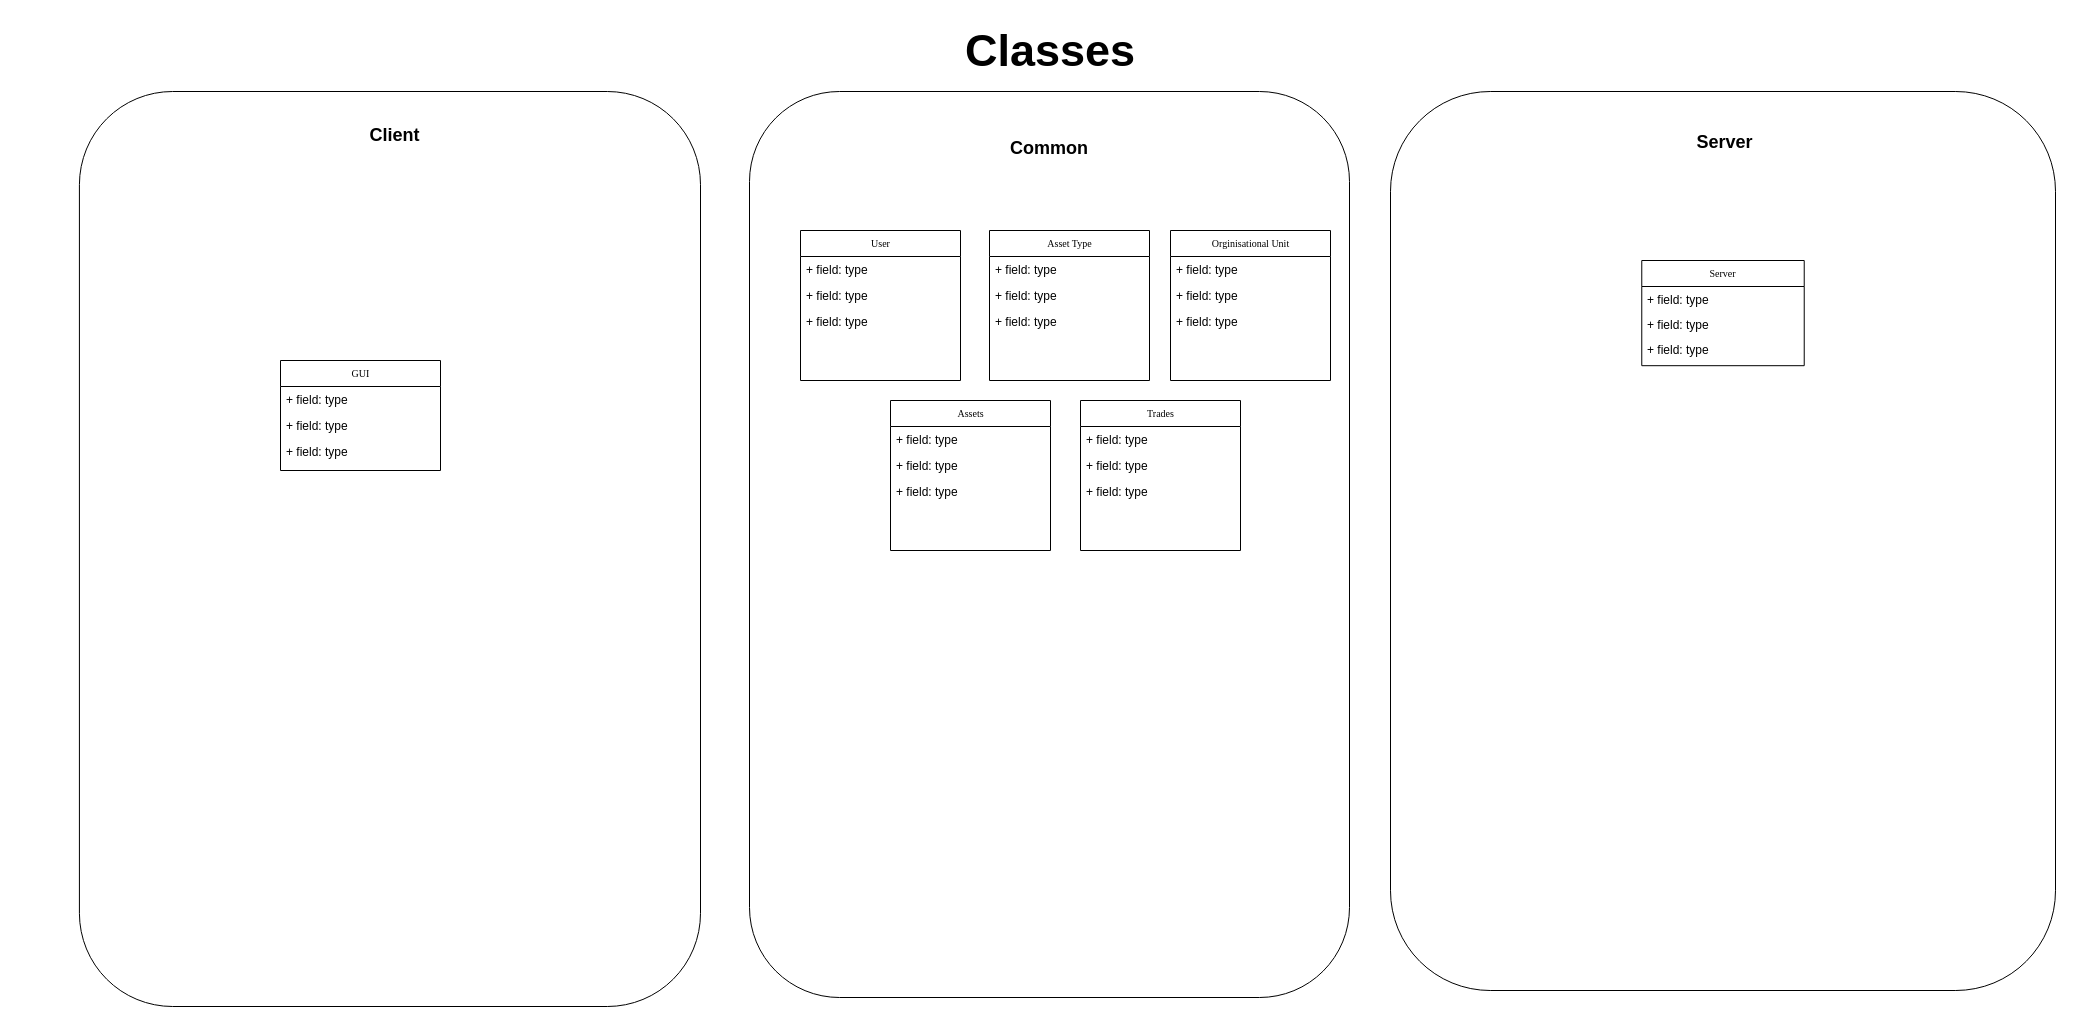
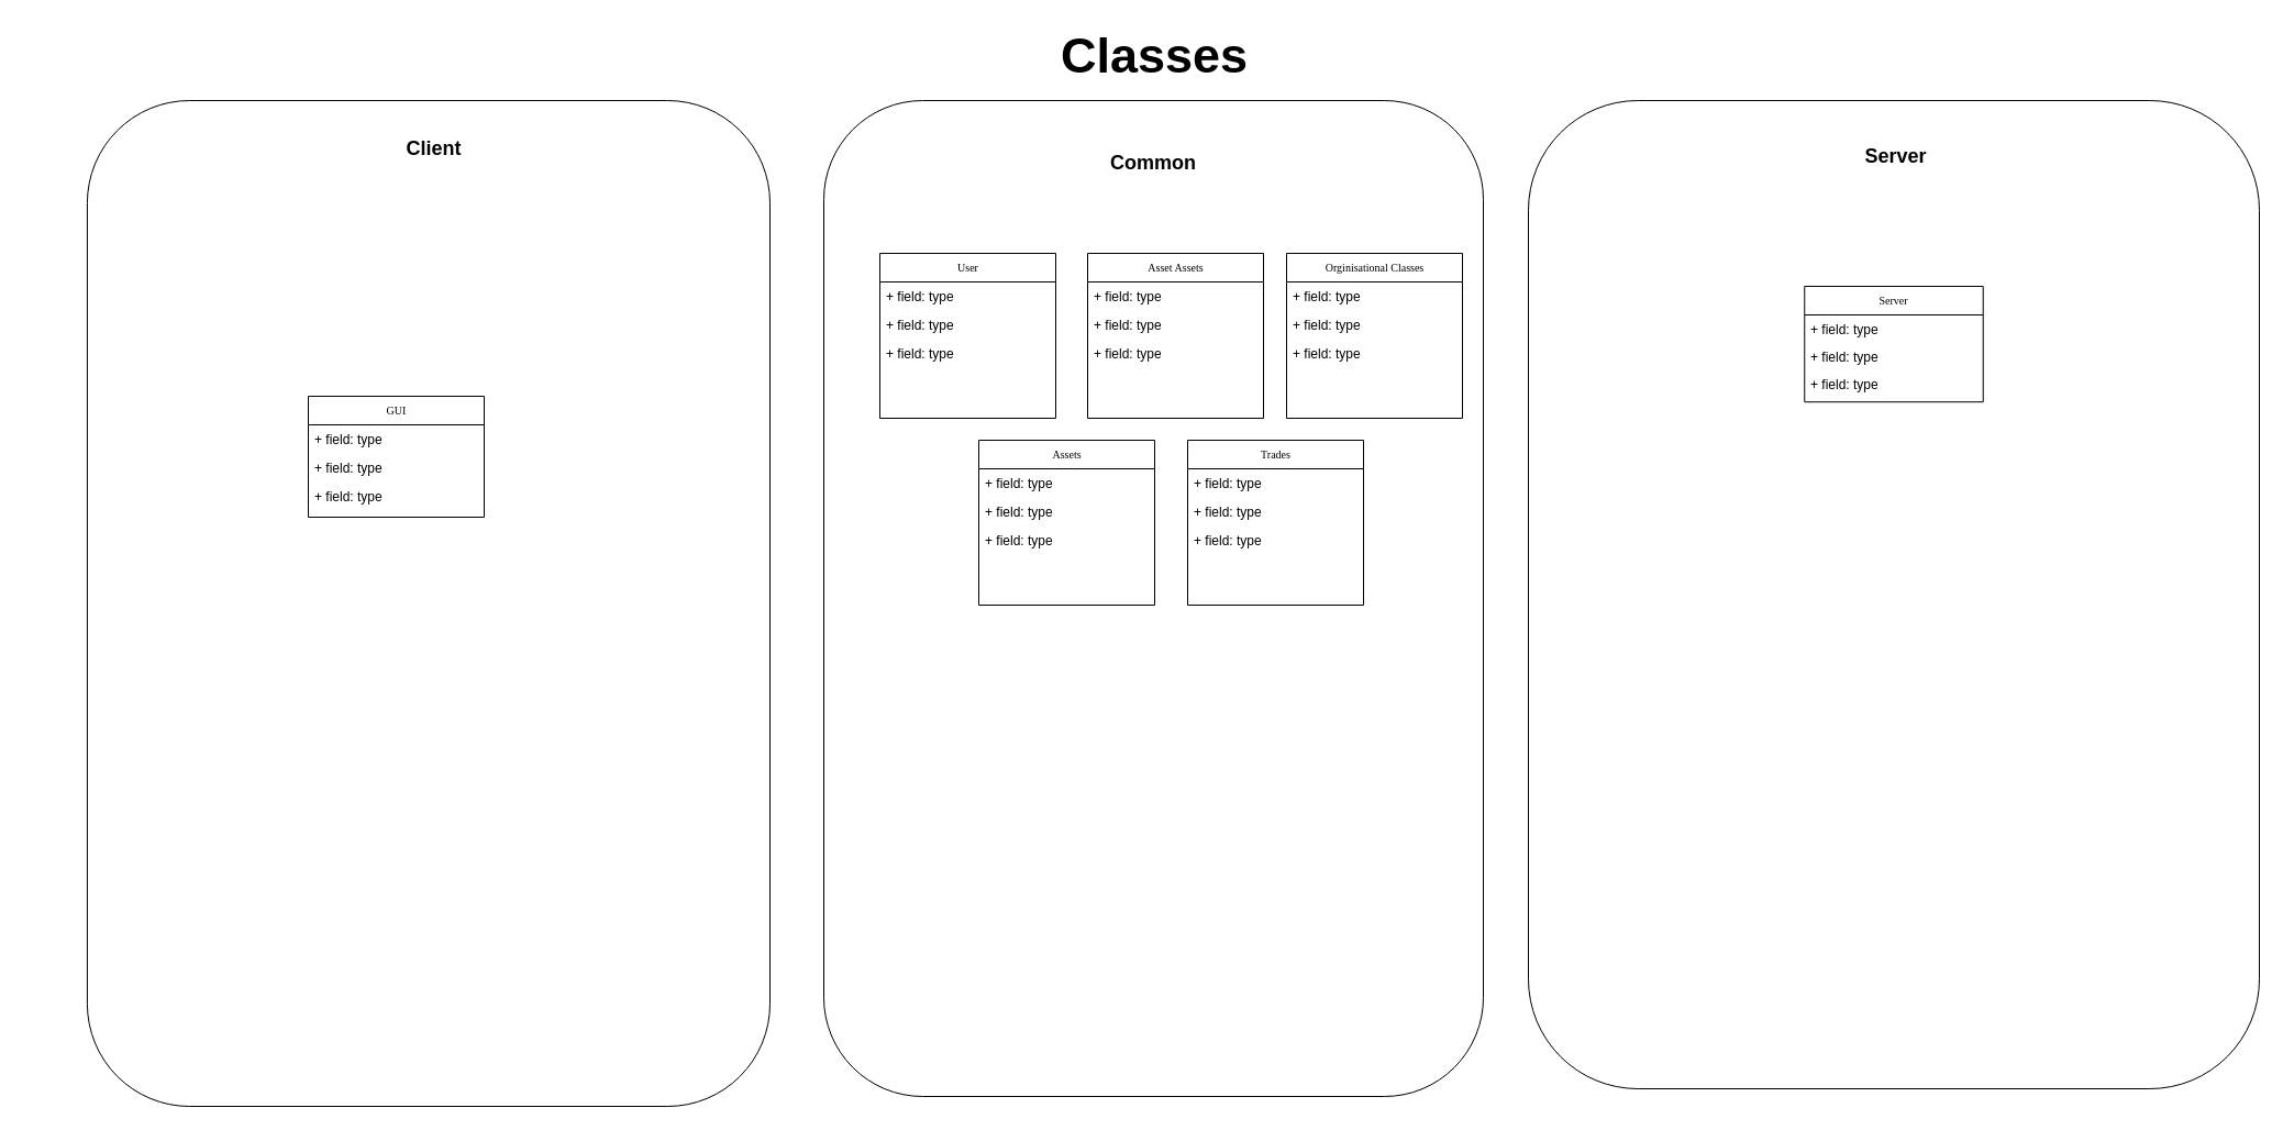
  <mxCell id="0" />
  <mxCell id="1" parent="0" />
  <mxCell id="2" value="" style="group" parent="1" vertex="1" connectable="0"><mxGeometry x="20" y="91" width="680" height="915" as="geometry" /></mxCell>
  <mxCell id="3" value="" style="group" parent="2" vertex="1" connectable="0"><mxGeometry x="58.923" width="621.077" height="915.0" as="geometry" /></mxCell>
  <mxCell id="4" value="" style="rounded=1;whiteSpace=wrap;html=1;" parent="3" vertex="1"><mxGeometry width="621.077" height="915.0" as="geometry" /></mxCell>
  <mxCell id="5" value="&lt;font style=&quot;font-size: 18px&quot;&gt;&lt;b&gt;Client&lt;/b&gt;&lt;/font&gt;" style="text;html=1;strokeColor=none;fillColor=none;align=center;verticalAlign=middle;whiteSpace=wrap;rounded=0;" parent="3" vertex="1"><mxGeometry x="20.925" y="21.1" width="589.227" height="46.679" as="geometry" /></mxCell>
  <mxCell id="6" value="GUI" style="swimlane;html=1;fontStyle=0;childLayout=stackLayout;horizontal=1;startSize=26;fillColor=none;horizontalStack=0;resizeParent=1;resizeLast=0;collapsible=1;marginBottom=0;swimlaneFillColor=#ffffff;rounded=0;shadow=0;comic=0;labelBackgroundColor=none;strokeWidth=1;fontFamily=Verdana;fontSize=10;align=center;" parent="3" vertex="1"><mxGeometry x="201.077" y="269" width="160" height="110" as="geometry" /></mxCell>
  <mxCell id="7" value="+ field: type" style="text;html=1;strokeColor=none;fillColor=none;align=left;verticalAlign=top;spacingLeft=4;spacingRight=4;whiteSpace=wrap;overflow=hidden;rotatable=0;points=[[0,0.5],[1,0.5]];portConstraint=eastwest;" parent="6" vertex="1"><mxGeometry y="26" width="160" height="26" as="geometry" /></mxCell>
  <mxCell id="8" value="+ field: type" style="text;html=1;strokeColor=none;fillColor=none;align=left;verticalAlign=top;spacingLeft=4;spacingRight=4;whiteSpace=wrap;overflow=hidden;rotatable=0;points=[[0,0.5],[1,0.5]];portConstraint=eastwest;" parent="6" vertex="1"><mxGeometry y="52" width="160" height="26" as="geometry" /></mxCell>
  <mxCell id="9" value="+ field: type" style="text;html=1;strokeColor=none;fillColor=none;align=left;verticalAlign=top;spacingLeft=4;spacingRight=4;whiteSpace=wrap;overflow=hidden;rotatable=0;points=[[0,0.5],[1,0.5]];portConstraint=eastwest;" parent="6" vertex="1"><mxGeometry y="78" width="160" height="26" as="geometry" /></mxCell>
  <mxCell id="10" value="" style="group" parent="1" vertex="1" connectable="0"><mxGeometry x="749" y="91" width="600" height="906" as="geometry" /></mxCell>
  <mxCell id="11" value="" style="rounded=1;whiteSpace=wrap;html=1;fontStyle=1" parent="10" vertex="1"><mxGeometry width="600" height="906" as="geometry" /></mxCell>
  <mxCell id="12" value="&lt;font style=&quot;font-size: 18px&quot;&gt;&lt;b&gt;Common&lt;/b&gt;&lt;/font&gt;&lt;span style=&quot;color: rgba(0 , 0 , 0 , 0) ; font-family: monospace ; font-size: 0px&quot;&gt;%3CmxGraphModel%3E%3Croot%3E%3CmxCell%20id%3D%220%22%2F%3E%3CmxCell%20id%3D%221%22%20parent%3D%220%22%2F%3E%3CmxCell%20id%3D%222%22%20value%3D%22%26lt%3Bfont%20style%3D%26quot%3Bfont-size%3A%2018px%26quot%3B%26gt%3B%26lt%3Bb%26gt%3BClient%26lt%3B%2Fb%26gt%3B%26lt%3B%2Ffont%26gt%3B%22%20style%3D%22text%3Bhtml%3D1%3BstrokeColor%3Dnone%3BfillColor%3Dnone%3Balign%3Dcenter%3BverticalAlign%3Dmiddle%3BwhiteSpace%3Dwrap%3Brounded%3D0%3B%22%20vertex%3D%221%22%20parent%3D%221%22%3E%3CmxGeometry%20x%3D%2250%22%20y%3D%22-1050%22%20width%3D%22270%22%20height%3D%2235%22%20as%3D%22geometry%22%2F%3E%3C%2FmxCell%3E%3C%2Froot%3E%3C%2FmxGraphModel%3E&lt;/span&gt;" style="text;html=1;strokeColor=none;fillColor=none;align=center;verticalAlign=middle;whiteSpace=wrap;rounded=0;" parent="10" vertex="1"><mxGeometry x="30" y="29.4" width="540" height="55.63" as="geometry" /></mxCell>
- <mxCell id="13" value="Orginisational Unit" style="swimlane;html=1;fontStyle=0;childLayout=stackLayout;horizontal=1;startSize=26;fillColor=none;horizontalStack=0;resizeParent=1;resizeLast=0;collapsible=1;marginBottom=0;swimlaneFillColor=#ffffff;rounded=0;shadow=0;comic=0;labelBackgroundColor=none;strokeWidth=1;fontFamily=Verdana;fontSize=10;align=center;" parent="10" vertex="1"><mxGeometry x="421" y="139" width="160" height="150" as="geometry" /></mxCell>
+ <mxCell id="13" value="Orginisational Classes" style="swimlane;html=1;fontStyle=0;childLayout=stackLayout;horizontal=1;startSize=26;fillColor=none;horizontalStack=0;resizeParent=1;resizeLast=0;collapsible=1;marginBottom=0;swimlaneFillColor=#ffffff;rounded=0;shadow=0;comic=0;labelBackgroundColor=none;strokeWidth=1;fontFamily=Verdana;fontSize=10;align=center;" parent="10" vertex="1"><mxGeometry x="421" y="139" width="160" height="150" as="geometry" /></mxCell>
  <mxCell id="14" value="+ field: type" style="text;html=1;strokeColor=none;fillColor=none;align=left;verticalAlign=top;spacingLeft=4;spacingRight=4;whiteSpace=wrap;overflow=hidden;rotatable=0;points=[[0,0.5],[1,0.5]];portConstraint=eastwest;" parent="13" vertex="1"><mxGeometry y="26" width="160" height="26" as="geometry" /></mxCell>
  <mxCell id="15" value="+ field: type" style="text;html=1;strokeColor=none;fillColor=none;align=left;verticalAlign=top;spacingLeft=4;spacingRight=4;whiteSpace=wrap;overflow=hidden;rotatable=0;points=[[0,0.5],[1,0.5]];portConstraint=eastwest;" parent="13" vertex="1"><mxGeometry y="52" width="160" height="26" as="geometry" /></mxCell>
  <mxCell id="16" value="+ field: type" style="text;html=1;strokeColor=none;fillColor=none;align=left;verticalAlign=top;spacingLeft=4;spacingRight=4;whiteSpace=wrap;overflow=hidden;rotatable=0;points=[[0,0.5],[1,0.5]];portConstraint=eastwest;" parent="13" vertex="1"><mxGeometry y="78" width="160" height="26" as="geometry" /></mxCell>
  <mxCell id="17" value="Assets" style="swimlane;html=1;fontStyle=0;childLayout=stackLayout;horizontal=1;startSize=26;fillColor=none;horizontalStack=0;resizeParent=1;resizeLast=0;collapsible=1;marginBottom=0;swimlaneFillColor=#ffffff;rounded=0;shadow=0;comic=0;labelBackgroundColor=none;strokeWidth=1;fontFamily=Verdana;fontSize=10;align=center;" vertex="1" parent="10"><mxGeometry x="141" y="309" width="160" height="150" as="geometry" /></mxCell>
  <mxCell id="18" value="+ field: type" style="text;html=1;strokeColor=none;fillColor=none;align=left;verticalAlign=top;spacingLeft=4;spacingRight=4;whiteSpace=wrap;overflow=hidden;rotatable=0;points=[[0,0.5],[1,0.5]];portConstraint=eastwest;" vertex="1" parent="17"><mxGeometry y="26" width="160" height="26" as="geometry" /></mxCell>
  <mxCell id="19" value="+ field: type" style="text;html=1;strokeColor=none;fillColor=none;align=left;verticalAlign=top;spacingLeft=4;spacingRight=4;whiteSpace=wrap;overflow=hidden;rotatable=0;points=[[0,0.5],[1,0.5]];portConstraint=eastwest;" vertex="1" parent="17"><mxGeometry y="52" width="160" height="26" as="geometry" /></mxCell>
  <mxCell id="20" value="+ field: type" style="text;html=1;strokeColor=none;fillColor=none;align=left;verticalAlign=top;spacingLeft=4;spacingRight=4;whiteSpace=wrap;overflow=hidden;rotatable=0;points=[[0,0.5],[1,0.5]];portConstraint=eastwest;" vertex="1" parent="17"><mxGeometry y="78" width="160" height="26" as="geometry" /></mxCell>
- <mxCell id="21" value="Asset Type" style="swimlane;html=1;fontStyle=0;childLayout=stackLayout;horizontal=1;startSize=26;fillColor=none;horizontalStack=0;resizeParent=1;resizeLast=0;collapsible=1;marginBottom=0;swimlaneFillColor=#ffffff;rounded=0;shadow=0;comic=0;labelBackgroundColor=none;strokeWidth=1;fontFamily=Verdana;fontSize=10;align=center;" vertex="1" parent="10"><mxGeometry x="240" y="139" width="160" height="150" as="geometry" /></mxCell>
+ <mxCell id="21" value="Asset Assets" style="swimlane;html=1;fontStyle=0;childLayout=stackLayout;horizontal=1;startSize=26;fillColor=none;horizontalStack=0;resizeParent=1;resizeLast=0;collapsible=1;marginBottom=0;swimlaneFillColor=#ffffff;rounded=0;shadow=0;comic=0;labelBackgroundColor=none;strokeWidth=1;fontFamily=Verdana;fontSize=10;align=center;" vertex="1" parent="10"><mxGeometry x="240" y="139" width="160" height="150" as="geometry" /></mxCell>
  <mxCell id="22" value="+ field: type" style="text;html=1;strokeColor=none;fillColor=none;align=left;verticalAlign=top;spacingLeft=4;spacingRight=4;whiteSpace=wrap;overflow=hidden;rotatable=0;points=[[0,0.5],[1,0.5]];portConstraint=eastwest;" vertex="1" parent="21"><mxGeometry y="26" width="160" height="26" as="geometry" /></mxCell>
  <mxCell id="23" value="+ field: type" style="text;html=1;strokeColor=none;fillColor=none;align=left;verticalAlign=top;spacingLeft=4;spacingRight=4;whiteSpace=wrap;overflow=hidden;rotatable=0;points=[[0,0.5],[1,0.5]];portConstraint=eastwest;" vertex="1" parent="21"><mxGeometry y="52" width="160" height="26" as="geometry" /></mxCell>
  <mxCell id="24" value="+ field: type" style="text;html=1;strokeColor=none;fillColor=none;align=left;verticalAlign=top;spacingLeft=4;spacingRight=4;whiteSpace=wrap;overflow=hidden;rotatable=0;points=[[0,0.5],[1,0.5]];portConstraint=eastwest;" vertex="1" parent="21"><mxGeometry y="78" width="160" height="26" as="geometry" /></mxCell>
  <mxCell id="25" value="Trades" style="swimlane;html=1;fontStyle=0;childLayout=stackLayout;horizontal=1;startSize=26;fillColor=none;horizontalStack=0;resizeParent=1;resizeLast=0;collapsible=1;marginBottom=0;swimlaneFillColor=#ffffff;rounded=0;shadow=0;comic=0;labelBackgroundColor=none;strokeWidth=1;fontFamily=Verdana;fontSize=10;align=center;" vertex="1" parent="10"><mxGeometry x="331" y="309" width="160" height="150" as="geometry" /></mxCell>
  <mxCell id="26" value="+ field: type" style="text;html=1;strokeColor=none;fillColor=none;align=left;verticalAlign=top;spacingLeft=4;spacingRight=4;whiteSpace=wrap;overflow=hidden;rotatable=0;points=[[0,0.5],[1,0.5]];portConstraint=eastwest;" vertex="1" parent="25"><mxGeometry y="26" width="160" height="26" as="geometry" /></mxCell>
  <mxCell id="27" value="+ field: type" style="text;html=1;strokeColor=none;fillColor=none;align=left;verticalAlign=top;spacingLeft=4;spacingRight=4;whiteSpace=wrap;overflow=hidden;rotatable=0;points=[[0,0.5],[1,0.5]];portConstraint=eastwest;" vertex="1" parent="25"><mxGeometry y="52" width="160" height="26" as="geometry" /></mxCell>
  <mxCell id="28" value="+ field: type" style="text;html=1;strokeColor=none;fillColor=none;align=left;verticalAlign=top;spacingLeft=4;spacingRight=4;whiteSpace=wrap;overflow=hidden;rotatable=0;points=[[0,0.5],[1,0.5]];portConstraint=eastwest;" vertex="1" parent="25"><mxGeometry y="78" width="160" height="26" as="geometry" /></mxCell>
  <mxCell id="29" value="User" style="swimlane;html=1;fontStyle=0;childLayout=stackLayout;horizontal=1;startSize=26;fillColor=none;horizontalStack=0;resizeParent=1;resizeLast=0;collapsible=1;marginBottom=0;swimlaneFillColor=#ffffff;rounded=0;shadow=0;comic=0;labelBackgroundColor=none;strokeWidth=1;fontFamily=Verdana;fontSize=10;align=center;" vertex="1" parent="10"><mxGeometry x="51" y="139" width="160" height="150" as="geometry" /></mxCell>
  <mxCell id="30" value="+ field: type" style="text;html=1;strokeColor=none;fillColor=none;align=left;verticalAlign=top;spacingLeft=4;spacingRight=4;whiteSpace=wrap;overflow=hidden;rotatable=0;points=[[0,0.5],[1,0.5]];portConstraint=eastwest;" vertex="1" parent="29"><mxGeometry y="26" width="160" height="26" as="geometry" /></mxCell>
  <mxCell id="31" value="+ field: type" style="text;html=1;strokeColor=none;fillColor=none;align=left;verticalAlign=top;spacingLeft=4;spacingRight=4;whiteSpace=wrap;overflow=hidden;rotatable=0;points=[[0,0.5],[1,0.5]];portConstraint=eastwest;" vertex="1" parent="29"><mxGeometry y="52" width="160" height="26" as="geometry" /></mxCell>
  <mxCell id="32" value="+ field: type" style="text;html=1;strokeColor=none;fillColor=none;align=left;verticalAlign=top;spacingLeft=4;spacingRight=4;whiteSpace=wrap;overflow=hidden;rotatable=0;points=[[0,0.5],[1,0.5]];portConstraint=eastwest;" vertex="1" parent="29"><mxGeometry y="78" width="160" height="26" as="geometry" /></mxCell>
  <mxCell id="33" value="" style="group" parent="1" vertex="1" connectable="0"><mxGeometry x="1390" y="91" width="665" height="899" as="geometry" /></mxCell>
  <mxCell id="34" value="" style="rounded=1;whiteSpace=wrap;html=1;" parent="33" vertex="1"><mxGeometry width="665" height="899" as="geometry" /></mxCell>
  <mxCell id="35" value="&lt;font style=&quot;font-size: 18px&quot;&gt;&lt;b&gt;Server&lt;/b&gt;&lt;/font&gt;" style="text;html=1;strokeColor=none;fillColor=none;align=center;verticalAlign=middle;whiteSpace=wrap;rounded=0;" parent="33" vertex="1"><mxGeometry x="30.458" y="28.118" width="609.16" height="45.6" as="geometry" /></mxCell>
  <mxCell id="36" value="Server" style="swimlane;html=1;fontStyle=0;childLayout=stackLayout;horizontal=1;startSize=26;fillColor=none;horizontalStack=0;resizeParent=1;resizeLast=0;collapsible=1;marginBottom=0;swimlaneFillColor=#ffffff;rounded=0;shadow=0;comic=0;labelBackgroundColor=none;strokeWidth=1;fontFamily=Verdana;fontSize=10;align=center;" parent="33" vertex="1"><mxGeometry x="251.277" y="169.002" width="162.443" height="105.202" as="geometry" /></mxCell>
  <mxCell id="37" value="+ field: type" style="text;html=1;strokeColor=none;fillColor=none;align=left;verticalAlign=top;spacingLeft=4;spacingRight=4;whiteSpace=wrap;overflow=hidden;rotatable=0;points=[[0,0.5],[1,0.5]];portConstraint=eastwest;" parent="36" vertex="1"><mxGeometry y="26" width="162.443" height="24.866" as="geometry" /></mxCell>
  <mxCell id="38" value="+ field: type" style="text;html=1;strokeColor=none;fillColor=none;align=left;verticalAlign=top;spacingLeft=4;spacingRight=4;whiteSpace=wrap;overflow=hidden;rotatable=0;points=[[0,0.5],[1,0.5]];portConstraint=eastwest;" parent="36" vertex="1"><mxGeometry y="50.866" width="162.443" height="24.866" as="geometry" /></mxCell>
  <mxCell id="39" value="+ field: type" style="text;html=1;strokeColor=none;fillColor=none;align=left;verticalAlign=top;spacingLeft=4;spacingRight=4;whiteSpace=wrap;overflow=hidden;rotatable=0;points=[[0,0.5],[1,0.5]];portConstraint=eastwest;" parent="36" vertex="1"><mxGeometry y="75.732" width="162.443" height="24.866" as="geometry" /></mxCell>
  <mxCell id="40" value="&lt;b&gt;&lt;font style=&quot;font-size: 45px&quot;&gt;Classes&lt;/font&gt;&lt;/b&gt;" style="text;html=1;strokeColor=none;fillColor=none;align=center;verticalAlign=middle;whiteSpace=wrap;rounded=0;" parent="1" vertex="1"><mxGeometry x="800" y="20" width="500" height="60" as="geometry" /></mxCell>
